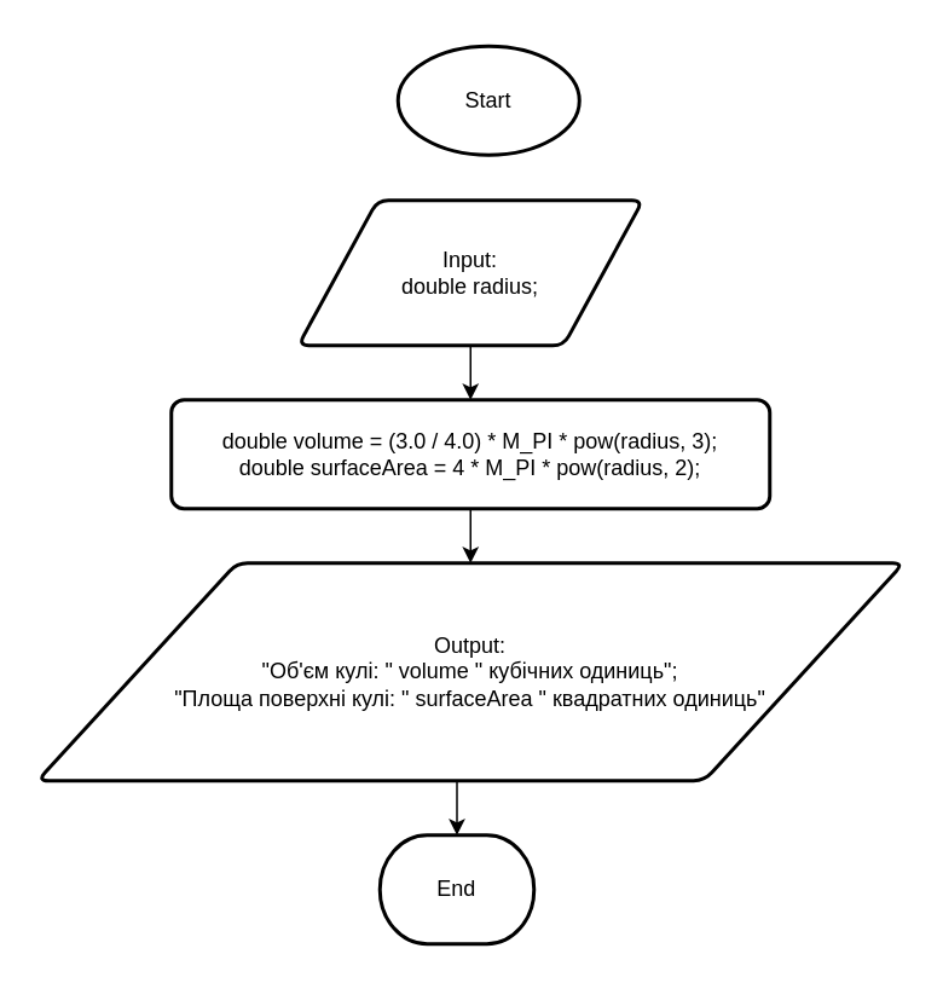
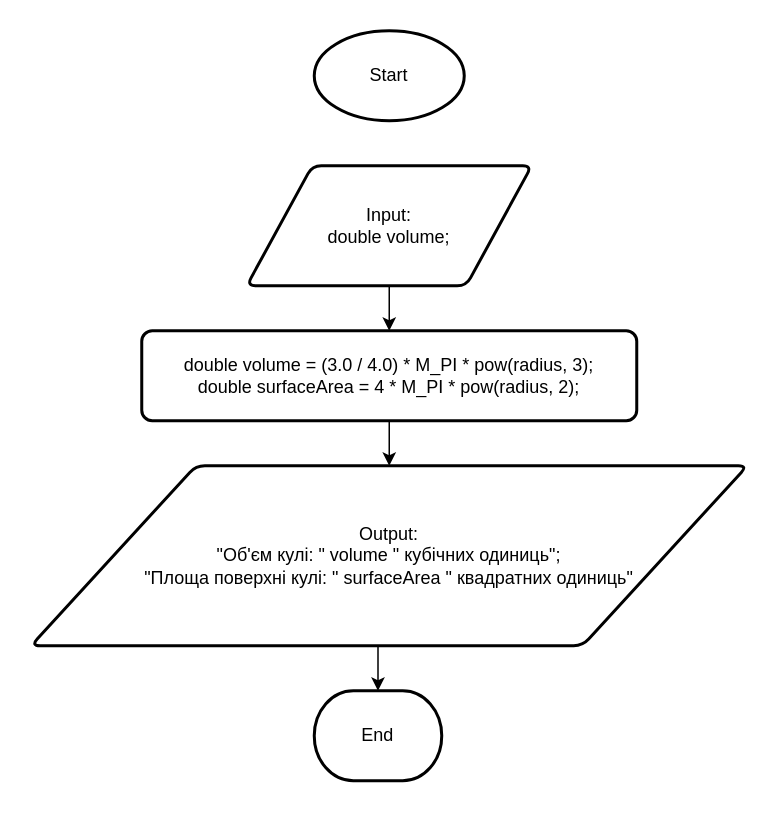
  <mxCell id="0" />
  <mxCell id="1" parent="0" />
- <mxCell id="2" value="Start" style="strokeWidth=2;html=1;shape=mxgraph.flowchart.start_1;whiteSpace=wrap;" vertex="1" parent="1"><mxGeometry x="219" y="25" width="100" height="60" as="geometry" /></mxCell>
+ <mxCell id="2" value="Start" style="strokeWidth=2;html=1;shape=mxgraph.flowchart.start_1;whiteSpace=wrap;" vertex="1" parent="1"><mxGeometry x="209" y="20" width="100" height="60" as="geometry" /></mxCell>
  <mxCell id="3" style="edgeStyle=orthogonalEdgeStyle;rounded=0;orthogonalLoop=1;jettySize=auto;html=1;exitX=0.5;exitY=1;exitDx=0;exitDy=0;entryX=0.5;entryY=0;entryDx=0;entryDy=0;" edge="1" parent="1" source="4" target="6"><mxGeometry relative="1" as="geometry" /></mxCell>
- <mxCell id="4" value="Input:&lt;br&gt;&lt;div&gt;double radius;&lt;br&gt;&lt;/div&gt;" style="rounded=1;whiteSpace=wrap;html=1;absoluteArcSize=1;arcSize=12;strokeWidth=2;shape=parallelogram;perimeter=parallelogramPerimeter;size=0.23;" vertex="1" parent="1"><mxGeometry x="164" y="110" width="190" height="80" as="geometry" /></mxCell>
+ <mxCell id="4" value="Input:&lt;br&gt;&lt;div&gt;double volume;&lt;br&gt;&lt;/div&gt;" style="rounded=1;whiteSpace=wrap;html=1;absoluteArcSize=1;arcSize=12;strokeWidth=2;shape=parallelogram;perimeter=parallelogramPerimeter;size=0.23;" vertex="1" parent="1"><mxGeometry x="164" y="110" width="190" height="80" as="geometry" /></mxCell>
  <mxCell id="5" style="edgeStyle=orthogonalEdgeStyle;rounded=0;orthogonalLoop=1;jettySize=auto;html=1;exitX=0.5;exitY=1;exitDx=0;exitDy=0;entryX=0.5;entryY=0;entryDx=0;entryDy=0;" edge="1" parent="1" source="6" target="8"><mxGeometry relative="1" as="geometry" /></mxCell>
  <mxCell id="6" value="&lt;div&gt;double volume = (3.0 / 4.0) * M_PI * pow(radius, 3);&lt;/div&gt;&lt;div&gt;double surfaceArea = 4 * M_PI * pow(radius, 2);&lt;/div&gt;" style="verticalLabelPosition=middle;verticalAlign=middle;html=1;shape=label;whiteSpace=wrap;rounded=1;size=0.14;arcSize=14;labelPosition=center;align=center;absoluteArcSize=1;strokeWidth=2;" vertex="1" parent="1"><mxGeometry x="94" y="220" width="330" height="60" as="geometry" /></mxCell>
  <mxCell id="7" value="End" style="strokeWidth=2;html=1;shape=mxgraph.flowchart.terminator;whiteSpace=wrap;" vertex="1" parent="1"><mxGeometry x="209" y="460" width="85" height="60" as="geometry" /></mxCell>
  <mxCell id="8" value="Output:&lt;br&gt;&lt;div&gt;&lt;div&gt;&quot;Об'єм кулі: &quot; volume &quot; кубічних одиниць&quot;;&lt;/div&gt;&lt;div&gt;&quot;Площа поверхні кулі: &quot; surfaceArea &quot; квадратних одиниць&quot;&lt;/div&gt;&lt;/div&gt;" style="rounded=1;whiteSpace=wrap;html=1;absoluteArcSize=1;arcSize=12;strokeWidth=2;shape=parallelogram;perimeter=parallelogramPerimeter;size=0.23;" vertex="1" parent="1"><mxGeometry x="20.25" y="310" width="477.5" height="120" as="geometry" /></mxCell>
  <mxCell id="9" style="edgeStyle=orthogonalEdgeStyle;rounded=0;orthogonalLoop=1;jettySize=auto;html=1;exitX=0.5;exitY=1;exitDx=0;exitDy=0;entryX=0.5;entryY=0;entryDx=0;entryDy=0;entryPerimeter=0;" edge="1" parent="1" source="8" target="7"><mxGeometry relative="1" as="geometry" /></mxCell>
